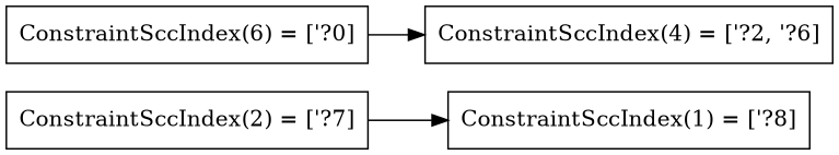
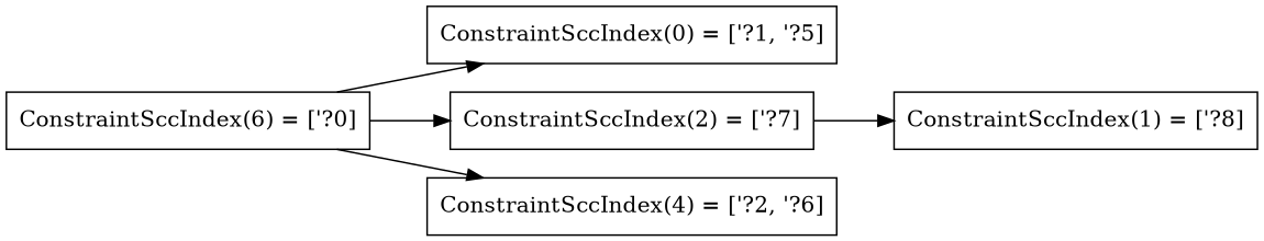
  digraph {
    rankdir=LR
    node [shape=box]
+   n1 [label="ConstraintSccIndex(0) = [\'?1, \'?5]"]
    n2 [label="ConstraintSccIndex(1) = [\'?8]"]
    n3 [label="ConstraintSccIndex(2) = [\'?7]"]
    n4 [label="ConstraintSccIndex(4) = [\'?2, \'?6]"]
    n5 [label="ConstraintSccIndex(6) = [\'?0]"]
    n3 -> n2
+   n5 -> n1
+   n5 -> n3
    n5 -> n4
  }
